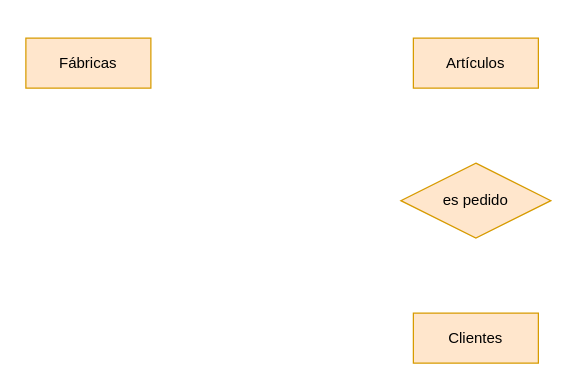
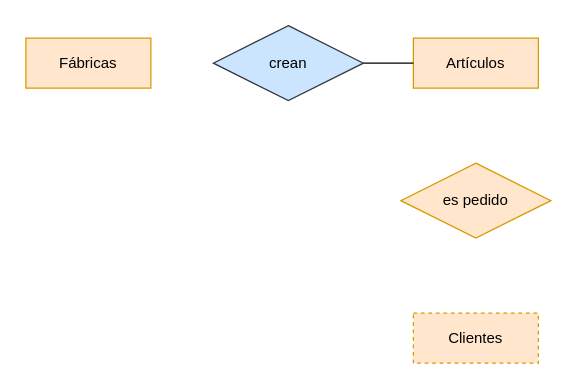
  <mxCell id="0" />
  <mxCell id="1" parent="0" />
  <mxCell id="2" value="Artículos" style="whiteSpace=wrap;html=1;align=center;fillColor=#ffe6cc;strokeColor=#d79b00;" vertex="1" parent="1"><mxGeometry x="330" y="30" width="100" height="40" as="geometry" /></mxCell>
  <mxCell id="3" value="Fábricas" style="whiteSpace=wrap;html=1;align=center;fillColor=#ffe6cc;strokeColor=#d79b00;" vertex="1" parent="1"><mxGeometry x="20" y="30" width="100" height="40" as="geometry" /></mxCell>
- <mxCell id="6" value="Clientes" style="whiteSpace=wrap;html=1;align=center;fillColor=#ffe6cc;strokeColor=#d79b00;" vertex="1" parent="1"><mxGeometry x="330" y="250" width="100" height="40" as="geometry" /></mxCell>
+ <mxCell id="4" style="edgeStyle=orthogonalEdgeStyle;rounded=0;orthogonalLoop=1;jettySize=auto;html=1;entryX=0;entryY=0.5;entryDx=0;entryDy=0;endArrow=none;endFill=0;" edge="1" parent="1" source="5" target="2"><mxGeometry relative="1" as="geometry" /></mxCell>
+ <mxCell id="5" value="crean" style="shape=rhombus;perimeter=rhombusPerimeter;whiteSpace=wrap;html=1;align=center;fillColor=#cce5ff;strokeColor=#36393d;" vertex="1" parent="1"><mxGeometry x="170" y="20" width="120" height="60" as="geometry" /></mxCell>
+ <mxCell id="6" value="Clientes" style="whiteSpace=wrap;html=1;align=center;fillColor=#ffe6cc;strokeColor=#d79b00;dashed=1;" vertex="1" parent="1"><mxGeometry x="330" y="250" width="100" height="40" as="geometry" /></mxCell>
  <mxCell id="7" value="es pedido" style="shape=rhombus;perimeter=rhombusPerimeter;whiteSpace=wrap;html=1;align=center;fillColor=#ffe6cc;strokeColor=#d79b00;" vertex="1" parent="1"><mxGeometry x="320" y="130" width="120" height="60" as="geometry" /></mxCell>
